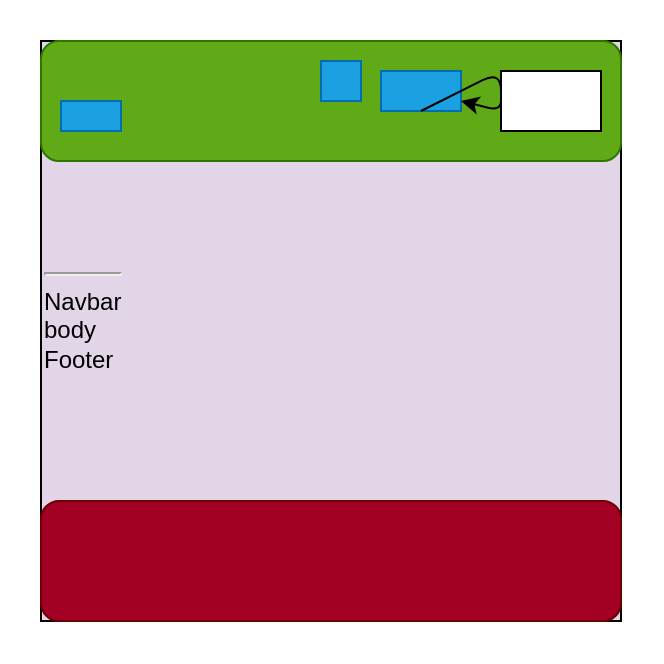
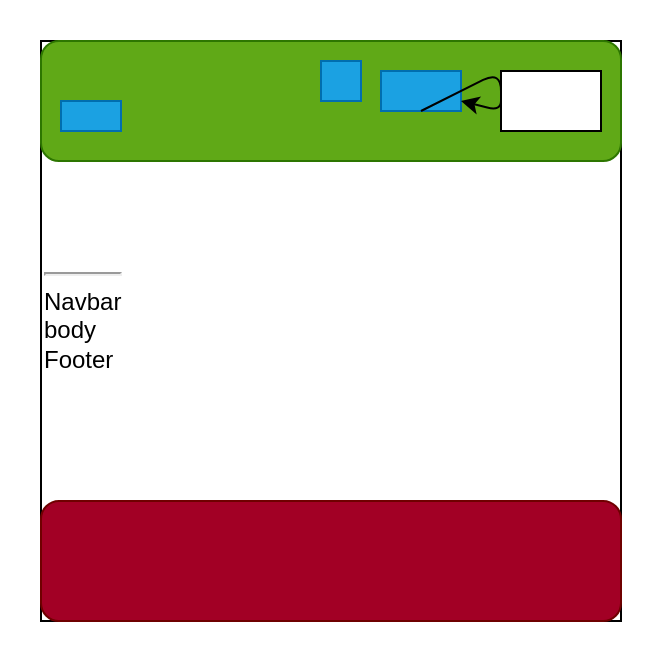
  <mxCell id="0" />
  <mxCell id="1" parent="0" />
- <mxCell id="2" value="&lt;hr id=&quot;null&quot;&gt;Navbar&lt;br&gt;body&lt;br&gt;Footer&lt;br&gt;&lt;br&gt;" style="whiteSpace=wrap;html=1;aspect=fixed;fontFamily=Helvetica;align=left;fillColor=#e1d5e7;" vertex="1" parent="1"><mxGeometry x="20" y="20" width="290" height="290" as="geometry" /></mxCell>
+ <mxCell id="2" value="&lt;hr id=&quot;null&quot;&gt;Navbar&lt;br&gt;body&lt;br&gt;Footer&lt;br&gt;&lt;br&gt;" style="whiteSpace=wrap;html=1;aspect=fixed;fontFamily=Helvetica;align=left;" vertex="1" parent="1"><mxGeometry x="20" y="20" width="290" height="290" as="geometry" /></mxCell>
  <mxCell id="3" value="" style="rounded=1;whiteSpace=wrap;html=1;fontFamily=Helvetica;fillColor=#60a917;fontColor=#ffffff;strokeColor=#2D7600;" vertex="1" parent="1"><mxGeometry x="20" y="20" width="290" height="60" as="geometry" /></mxCell>
  <mxCell id="4" value="" style="rounded=1;whiteSpace=wrap;html=1;fontFamily=Helvetica;fillColor=#a20025;fontColor=#ffffff;strokeColor=#6F0000;" vertex="1" parent="1"><mxGeometry x="20" y="250" width="290" height="60" as="geometry" /></mxCell>
  <mxCell id="5" value="" style="rounded=0;whiteSpace=wrap;html=1;fontFamily=Helvetica;fillColor=#1ba1e2;fontColor=#ffffff;strokeColor=#006EAF;" vertex="1" parent="1"><mxGeometry x="30" y="50" width="30" height="15" as="geometry" /></mxCell>
  <mxCell id="6" value="" style="rounded=0;whiteSpace=wrap;html=1;fontFamily=Helvetica;fillColor=#1ba1e2;fontColor=#ffffff;strokeColor=#006EAF;" vertex="1" parent="1"><mxGeometry x="160" y="30" width="20" height="20" as="geometry" /></mxCell>
  <mxCell id="7" value="" style="rounded=0;whiteSpace=wrap;html=1;fontFamily=Helvetica;fillColor=#1ba1e2;fontColor=#ffffff;strokeColor=#006EAF;" vertex="1" parent="1"><mxGeometry x="190" y="35" width="40" height="20" as="geometry" /></mxCell>
  <mxCell id="8" value="" style="rounded=0;whiteSpace=wrap;html=1;fontFamily=Helvetica;" vertex="1" parent="1"><mxGeometry x="250" y="35" width="50" height="30" as="geometry" /></mxCell>
  <mxCell id="9" style="edgeStyle=none;html=1;exitX=0.5;exitY=1;exitDx=0;exitDy=0;fontFamily=Helvetica;" edge="1" parent="1" source="7" target="7"><mxGeometry relative="1" as="geometry" /></mxCell>
